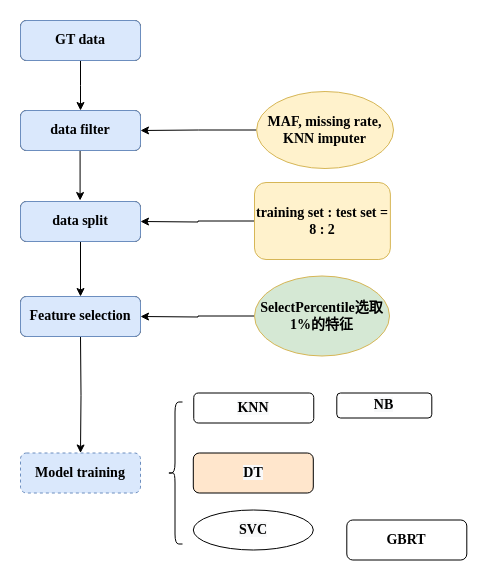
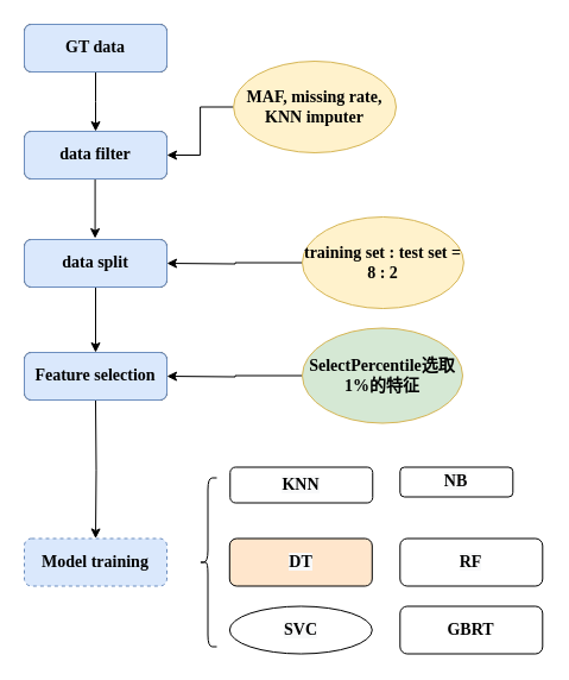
  <mxCell id="0" />
  <mxCell id="1" parent="0" />
  <mxCell id="2" value="" style="edgeStyle=orthogonalEdgeStyle;rounded=0;orthogonalLoop=1;jettySize=auto;html=1;fontSize=14;fontStyle=1;fontFamily=Times New Roman;" edge="1" parent="1" source="3"><mxGeometry relative="1" as="geometry"><mxPoint x="80" y="110" as="targetPoint" /></mxGeometry></mxCell>
  <mxCell id="3" value="GT data" style="rounded=1;whiteSpace=wrap;html=1;fontSize=14;glass=0;strokeWidth=1;shadow=0;fontStyle=1;fontFamily=Times New Roman;" parent="1" vertex="1"><mxGeometry x="20" y="20" width="120" height="40" as="geometry" /></mxCell>
  <mxCell id="4" value="" style="edgeStyle=orthogonalEdgeStyle;rounded=0;orthogonalLoop=1;jettySize=auto;html=1;fontSize=14;exitX=0.5;exitY=1;exitDx=0;exitDy=0;entryX=0.5;entryY=0;entryDx=0;entryDy=0;fontStyle=1;fontFamily=Times New Roman;" edge="1" parent="1" source="11" target="7"><mxGeometry relative="1" as="geometry"><mxPoint x="110" y="287" as="sourcePoint" /><mxPoint x="80" y="331" as="targetPoint" /></mxGeometry></mxCell>
  <mxCell id="5" value="" style="edgeStyle=orthogonalEdgeStyle;rounded=0;orthogonalLoop=1;jettySize=auto;html=1;fontSize=14;exitX=0;exitY=0.5;exitDx=0;exitDy=0;exitPerimeter=0;fontStyle=1;fontFamily=Times New Roman;" edge="1" parent="1" source="15"><mxGeometry relative="1" as="geometry"><mxPoint x="218" y="316" as="sourcePoint" /><mxPoint x="140" y="316" as="targetPoint" /></mxGeometry></mxCell>
  <mxCell id="6" value="" style="edgeStyle=orthogonalEdgeStyle;rounded=0;orthogonalLoop=1;jettySize=auto;html=1;fontSize=14;entryX=0.5;entryY=0;entryDx=0;entryDy=0;fontStyle=1;fontFamily=Times New Roman;" edge="1" parent="1" target="16"><mxGeometry relative="1" as="geometry"><mxPoint x="80" y="336" as="sourcePoint" /><mxPoint x="80" y="396" as="targetPoint" /></mxGeometry></mxCell>
  <mxCell id="7" value="&lt;span style=&quot;color: rgb(0, 0, 0); font-size: 14px; font-style: normal; font-variant-ligatures: normal; font-variant-caps: normal; letter-spacing: normal; orphans: 2; text-align: center; text-indent: 0px; text-transform: none; widows: 2; word-spacing: 0px; -webkit-text-stroke-width: 0px; background-color: rgb(248, 249, 250); text-decoration-thickness: initial; text-decoration-style: initial; text-decoration-color: initial; float: none; display: inline !important;&quot;&gt;Feature Selection&lt;/span&gt;" style="rounded=1;whiteSpace=wrap;html=1;fontSize=14;fontStyle=1;fontFamily=Times New Roman;" vertex="1" parent="1"><mxGeometry x="20" y="296" width="120" height="40" as="geometry" /></mxCell>
  <mxCell id="8" value="data filter" style="rounded=1;whiteSpace=wrap;html=1;fontSize=14;glass=0;strokeWidth=1;shadow=0;fontStyle=1;fontFamily=Times New Roman;" vertex="1" parent="1"><mxGeometry x="20" y="110" width="120" height="40" as="geometry" /></mxCell>
  <mxCell id="9" value="" style="edgeStyle=orthogonalEdgeStyle;rounded=0;orthogonalLoop=1;jettySize=auto;html=1;fontSize=14;fontStyle=1;fontFamily=Times New Roman;" edge="1" parent="1" source="10" target="8"><mxGeometry relative="1" as="geometry" /></mxCell>
- <mxCell id="10" value="MAF, missing rate, KNN imputer" style="ellipse;whiteSpace=wrap;html=1;rounded=1;glass=0;strokeWidth=1;shadow=0;fontStyle=1;fontFamily=Times New Roman;fillColor=#fff2cc;strokeColor=#d6b656;fontSize=14;" vertex="1" parent="1"><mxGeometry x="256.12" y="91" width="136.88" height="77" as="geometry" /></mxCell>
+ <mxCell id="10" value="MAF, missing rate, KNN imputer" style="ellipse;whiteSpace=wrap;html=1;rounded=1;glass=0;strokeWidth=1;shadow=0;fontStyle=1;fontFamily=Times New Roman;fillColor=#fff2cc;strokeColor=#d6b656;fontSize=14;" vertex="1" parent="1"><mxGeometry x="196.12" y="51" width="136.88" height="77" as="geometry" /></mxCell>
  <mxCell id="11" value="data split" style="rounded=1;whiteSpace=wrap;html=1;fontSize=14;glass=0;strokeWidth=1;shadow=0;fontStyle=1;fontFamily=Times New Roman;" vertex="1" parent="1"><mxGeometry x="20" y="201" width="120" height="40" as="geometry" /></mxCell>
  <mxCell id="12" value="" style="edgeStyle=orthogonalEdgeStyle;rounded=0;orthogonalLoop=1;jettySize=auto;html=1;fontSize=14;fontStyle=1;fontFamily=Times New Roman;" edge="1" parent="1"><mxGeometry relative="1" as="geometry"><mxPoint x="79.58" y="150" as="sourcePoint" /><mxPoint x="79.58" y="200" as="targetPoint" /></mxGeometry></mxCell>
  <mxCell id="13" value="" style="edgeStyle=orthogonalEdgeStyle;rounded=0;orthogonalLoop=1;jettySize=auto;html=1;fontSize=14;fontStyle=1;fontFamily=Times New Roman;" edge="1" source="14" parent="1"><mxGeometry relative="1" as="geometry"><mxPoint x="140" y="221" as="targetPoint" /></mxGeometry></mxCell>
- <mxCell id="14" value="&lt;p style=&quot;font-size: 14px;&quot;&gt;&lt;span style=&quot;font-size: 14px;&quot;&gt;&lt;font style=&quot;font-size: 14px;&quot;&gt;training set : test set = 8 : 2&lt;/font&gt;&lt;/span&gt;&lt;/p&gt;" style="whiteSpace=wrap;html=1;glass=0;strokeWidth=1;shadow=0;fontStyle=1;fontFamily=Times New Roman;fillColor=#fff2cc;strokeColor=#d6b656;fontSize=14;rounded=1;" vertex="1" parent="1"><mxGeometry x="254" y="182" width="135.88" height="77" as="geometry" /></mxCell>
+ <mxCell id="14" value="&lt;p style=&quot;font-size: 14px;&quot;&gt;&lt;span style=&quot;font-size: 14px;&quot;&gt;&lt;font style=&quot;font-size: 14px;&quot;&gt;training set : test set = 8 : 2&lt;/font&gt;&lt;/span&gt;&lt;/p&gt;" style="ellipse;whiteSpace=wrap;html=1;rounded=1;glass=0;strokeWidth=1;shadow=0;fontStyle=1;fontFamily=Times New Roman;fillColor=#fff2cc;strokeColor=#d6b656;fontSize=14;" vertex="1" parent="1"><mxGeometry x="254" y="182" width="135.88" height="77" as="geometry" /></mxCell>
  <mxCell id="15" value="&lt;font style=&quot;font-size: 14px;&quot;&gt;&lt;span style=&quot;font-size: 14px;&quot;&gt;SelectPercentile&lt;/span&gt;&lt;span style=&quot;font-size: 14px;&quot;&gt;选取&lt;/span&gt;&lt;span style=&quot;font-size: 14px;&quot;&gt;1%&lt;/span&gt;&lt;span style=&quot;font-size: 14px;&quot;&gt;的特征&lt;/span&gt;&lt;/font&gt;" style="ellipse;whiteSpace=wrap;html=1;fontSize=14;fontStyle=1;fontFamily=Times New Roman;fillColor=#d5e8d4;strokeColor=#d6b656;" vertex="1" parent="1"><mxGeometry x="254" y="275.5" width="135" height="80" as="geometry" /></mxCell>
  <mxCell id="16" value="&lt;span style=&quot;font-size: 14px;&quot;&gt;Model training&lt;/span&gt;" style="rounded=1;whiteSpace=wrap;html=1;fontSize=14;fontStyle=1;fontFamily=Times New Roman;fillColor=#dae8fc;strokeColor=#6c8ebf;dashed=1;" vertex="1" parent="1"><mxGeometry x="20" y="452.5" width="120" height="40" as="geometry" /></mxCell>
- <mxCell id="17" value="&lt;span style=&quot;font-size: 14px;&quot;&gt;GBRT&lt;/span&gt;" style="rounded=1;whiteSpace=wrap;html=1;fontSize=14;fontStyle=1;fontFamily=Times New Roman;" vertex="1" parent="1"><mxGeometry x="346.31" y="519.5" width="120" height="40" as="geometry" /></mxCell>
+ <mxCell id="17" value="&lt;span style=&quot;font-size: 14px;&quot;&gt;GBRT&lt;/span&gt;" style="rounded=1;whiteSpace=wrap;html=1;fontSize=14;fontStyle=1;fontFamily=Times New Roman;" vertex="1" parent="1"><mxGeometry x="336.31" y="509.5" width="120" height="40" as="geometry" /></mxCell>
+ <mxCell id="18" value="&lt;span style=&quot;color: rgb(0, 0, 0); font-size: 14px; font-style: normal; font-variant-ligatures: normal; font-variant-caps: normal; letter-spacing: normal; orphans: 2; text-align: center; text-indent: 0px; text-transform: none; widows: 2; word-spacing: 0px; -webkit-text-stroke-width: 0px; background-color: rgb(248, 249, 250); text-decoration-thickness: initial; text-decoration-style: initial; text-decoration-color: initial; float: none; display: inline !important;&quot;&gt;RF&lt;/span&gt;" style="rounded=1;whiteSpace=wrap;html=1;fontSize=14;fontStyle=1;fontFamily=Times New Roman;" vertex="1" parent="1"><mxGeometry x="336.31" y="452.5" width="120" height="40" as="geometry" /></mxCell>
  <mxCell id="19" value="&lt;span style=&quot;color: rgb(0, 0, 0); font-size: 14px; font-style: normal; font-variant-ligatures: normal; font-variant-caps: normal; letter-spacing: normal; orphans: 2; text-align: center; text-indent: 0px; text-transform: none; widows: 2; word-spacing: 0px; -webkit-text-stroke-width: 0px; background-color: rgb(248, 249, 250); text-decoration-thickness: initial; text-decoration-style: initial; text-decoration-color: initial; float: none; display: inline !important;&quot;&gt;KNN&lt;/span&gt;" style="rounded=1;whiteSpace=wrap;html=1;fontSize=14;fontStyle=1;fontFamily=Times New Roman;" vertex="1" parent="1"><mxGeometry x="193.25" y="392.5" width="120" height="30" as="geometry" /></mxCell>
  <mxCell id="20" value="&lt;span style=&quot;color: rgb(0, 0, 0); font-size: 14px; font-style: normal; font-variant-ligatures: normal; font-variant-caps: normal; letter-spacing: normal; orphans: 2; text-align: center; text-indent: 0px; text-transform: none; widows: 2; word-spacing: 0px; -webkit-text-stroke-width: 0px; background-color: rgb(248, 249, 250); text-decoration-thickness: initial; text-decoration-style: initial; text-decoration-color: initial; float: none; display: inline !important;&quot;&gt;NB&lt;/span&gt;" style="rounded=1;whiteSpace=wrap;html=1;fontSize=14;fontStyle=1;fontFamily=Times New Roman;" vertex="1" parent="1"><mxGeometry x="336.31" y="392.5" width="95" height="25" as="geometry" /></mxCell>
  <mxCell id="21" value="&lt;span style=&quot;color: rgb(0, 0, 0); font-size: 14px; font-style: normal; font-variant-ligatures: normal; font-variant-caps: normal; letter-spacing: normal; orphans: 2; text-align: center; text-indent: 0px; text-transform: none; widows: 2; word-spacing: 0px; -webkit-text-stroke-width: 0px; background-color: rgb(248, 249, 250); text-decoration-thickness: initial; text-decoration-style: initial; text-decoration-color: initial; float: none; display: inline !important;&quot;&gt;DT&lt;/span&gt;" style="rounded=1;whiteSpace=wrap;html=1;fontSize=14;fontStyle=1;fontFamily=Times New Roman;fillColor=#ffe6cc;" vertex="1" parent="1"><mxGeometry x="192.81" y="452.5" width="120" height="40" as="geometry" /></mxCell>
  <mxCell id="22" value="&lt;span style=&quot;color: rgb(0, 0, 0); font-size: 14px; font-style: normal; font-variant-ligatures: normal; font-variant-caps: normal; letter-spacing: normal; orphans: 2; text-align: center; text-indent: 0px; text-transform: none; widows: 2; word-spacing: 0px; -webkit-text-stroke-width: 0px; background-color: rgb(248, 249, 250); text-decoration-thickness: initial; text-decoration-style: initial; text-decoration-color: initial; float: none; display: inline !important;&quot;&gt;SVC&lt;/span&gt;" style="ellipse;whiteSpace=wrap;html=1;fontSize=14;fontStyle=1;fontFamily=Times New Roman;" vertex="1" parent="1"><mxGeometry x="192.81" y="509.5" width="120" height="40" as="geometry" /></mxCell>
  <mxCell id="23" value="" style="shape=curlyBracket;whiteSpace=wrap;html=1;rounded=1;fontSize=14;fontStyle=1;fontFamily=Times New Roman;" vertex="1" parent="1"><mxGeometry x="167" y="401.5" width="15" height="142" as="geometry" /></mxCell>
  <mxCell id="24" value="GT data" style="rounded=1;whiteSpace=wrap;html=1;fontSize=14;glass=0;strokeWidth=1;shadow=0;fontStyle=1;fontFamily=Times New Roman;fillColor=#dae8fc;strokeColor=#6c8ebf;" vertex="1" parent="1"><mxGeometry x="20" y="20" width="120" height="40" as="geometry" /></mxCell>
  <mxCell id="25" value="data filter" style="rounded=1;whiteSpace=wrap;html=1;fontSize=14;glass=0;strokeWidth=1;shadow=0;fontStyle=1;fontFamily=Times New Roman;fillColor=#dae8fc;strokeColor=#6c8ebf;" vertex="1" parent="1"><mxGeometry x="20" y="110" width="120" height="40" as="geometry" /></mxCell>
  <mxCell id="26" value="data split" style="rounded=1;whiteSpace=wrap;html=1;fontSize=14;glass=0;strokeWidth=1;shadow=0;fontStyle=1;fontFamily=Times New Roman;fillColor=#dae8fc;strokeColor=#6c8ebf;" vertex="1" parent="1"><mxGeometry x="20" y="201" width="120" height="40" as="geometry" /></mxCell>
  <mxCell id="27" value="&lt;span style=&quot;font-size: 14px;&quot;&gt;Feature selection&lt;/span&gt;" style="rounded=1;whiteSpace=wrap;html=1;fontSize=14;fontStyle=1;fontFamily=Times New Roman;fillColor=#dae8fc;strokeColor=#6c8ebf;" vertex="1" parent="1"><mxGeometry x="20" y="296" width="120" height="40" as="geometry" /></mxCell>
